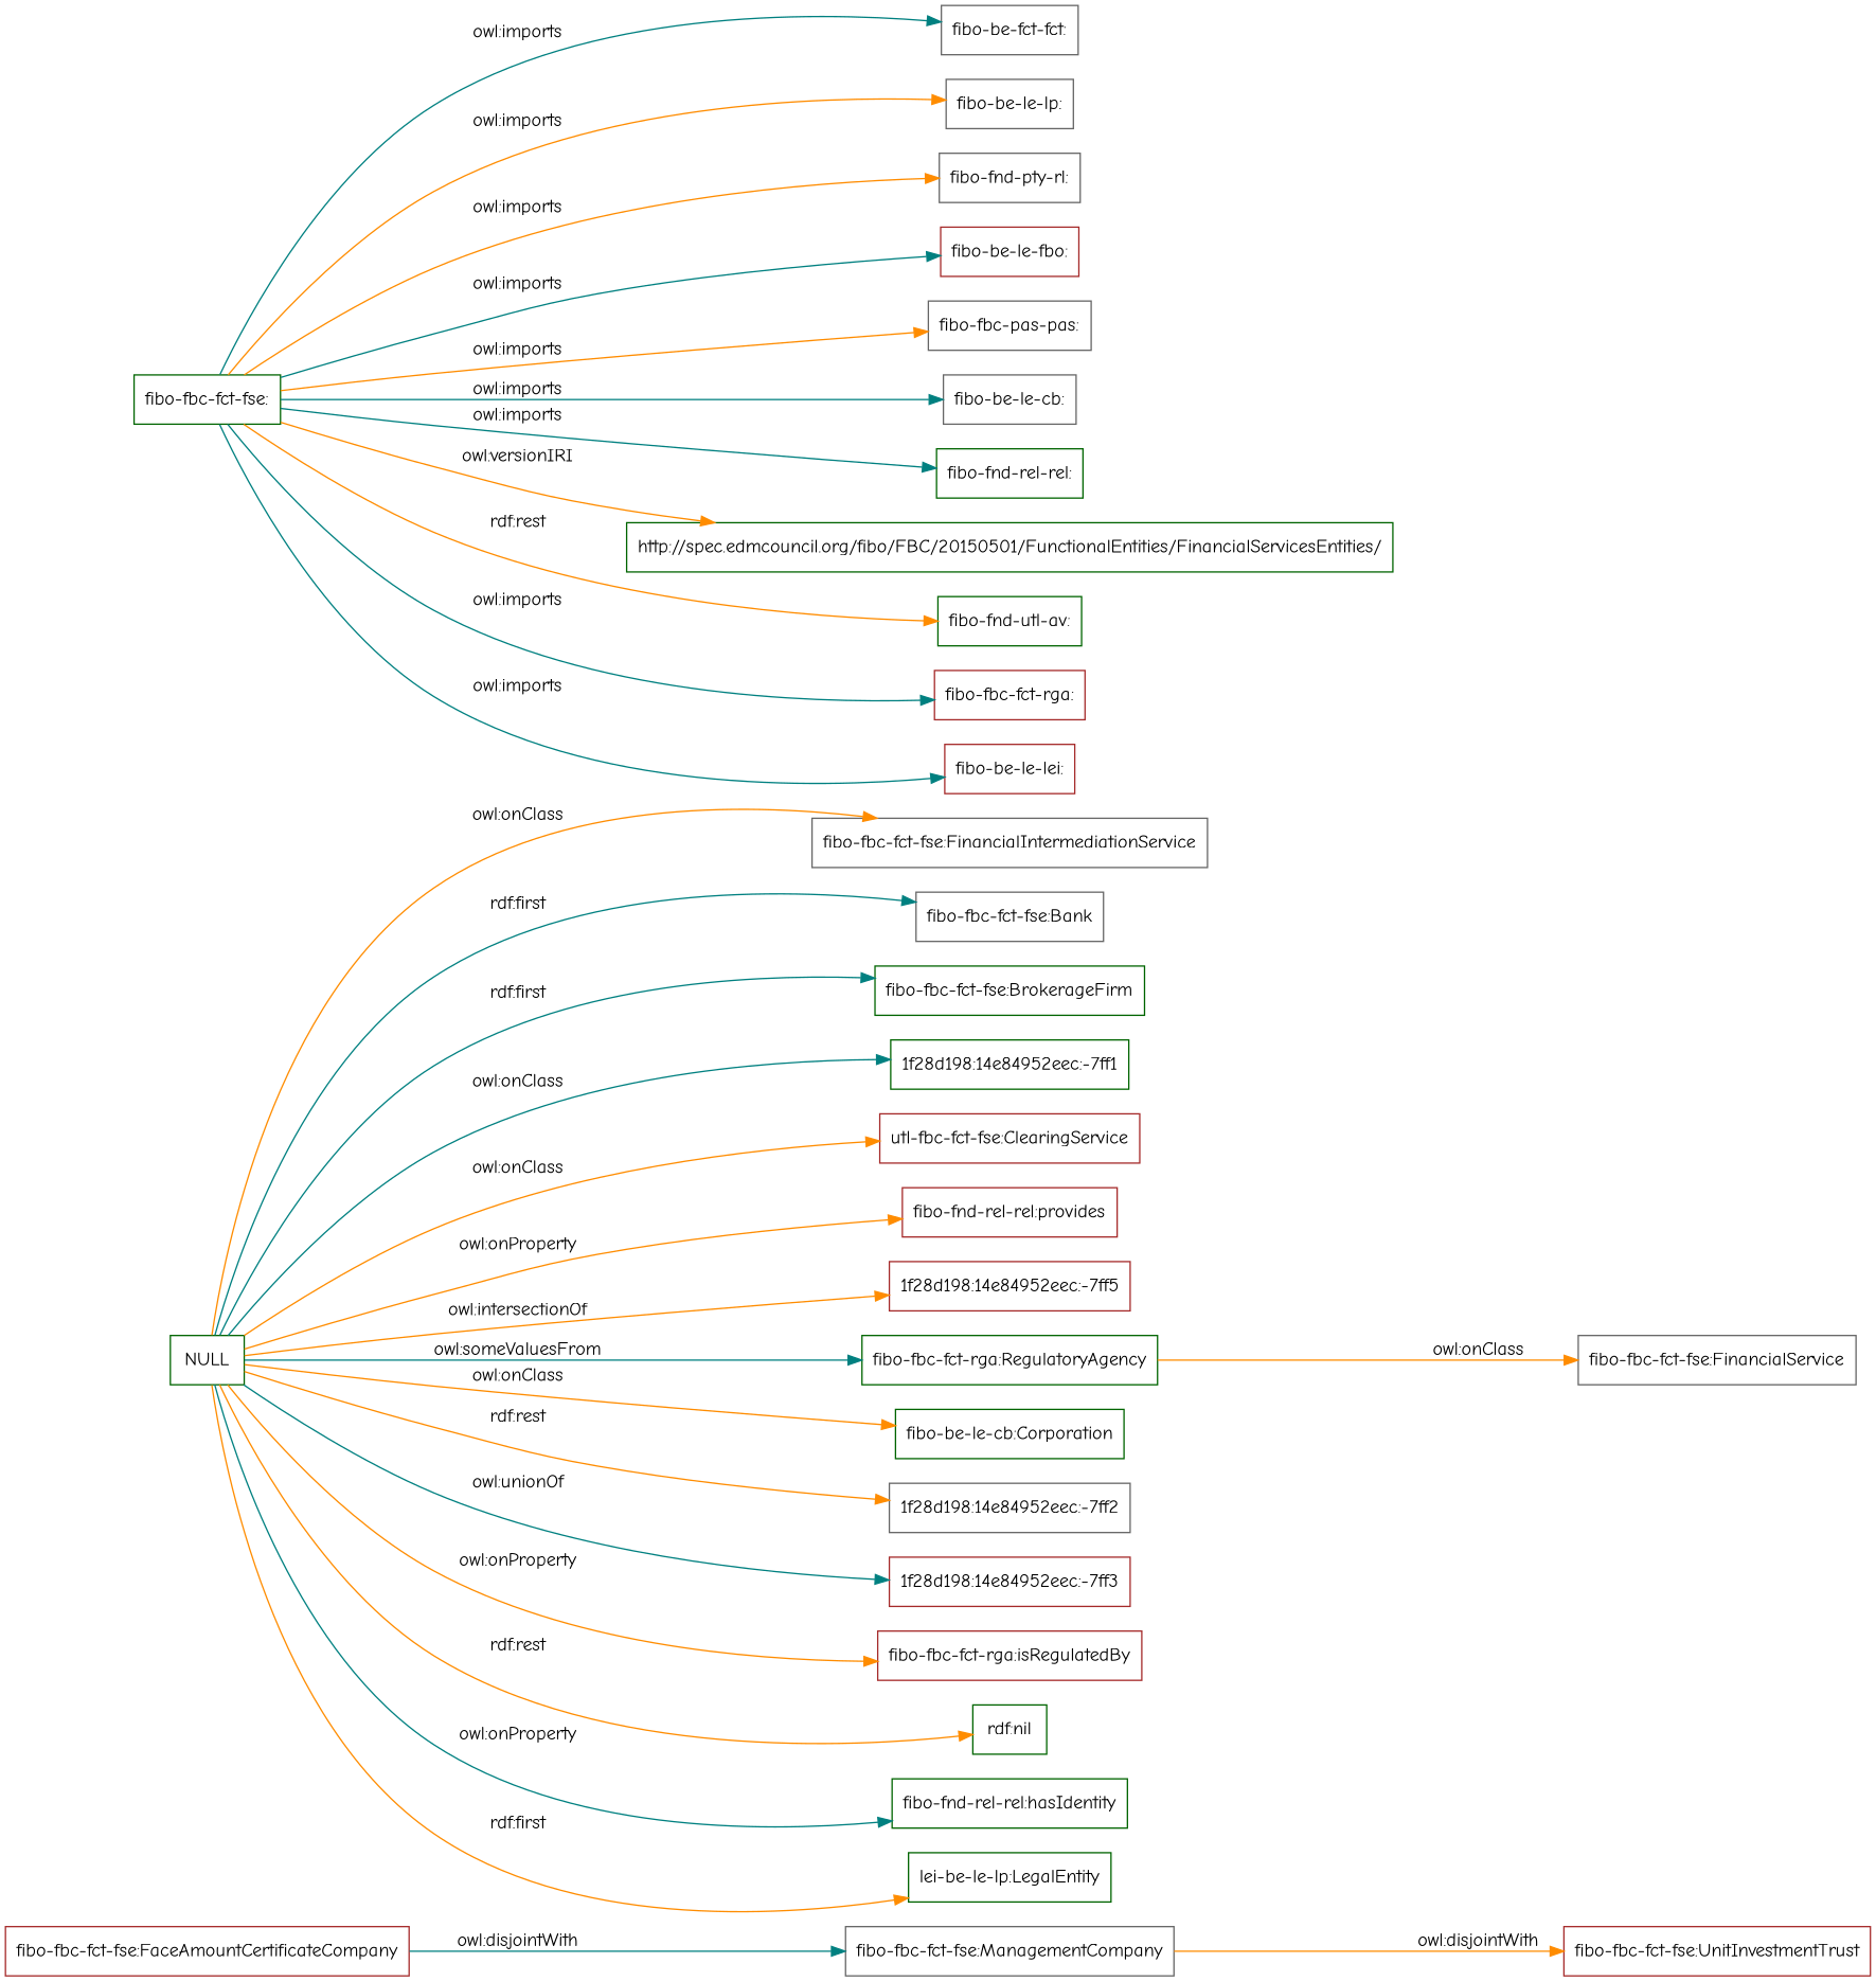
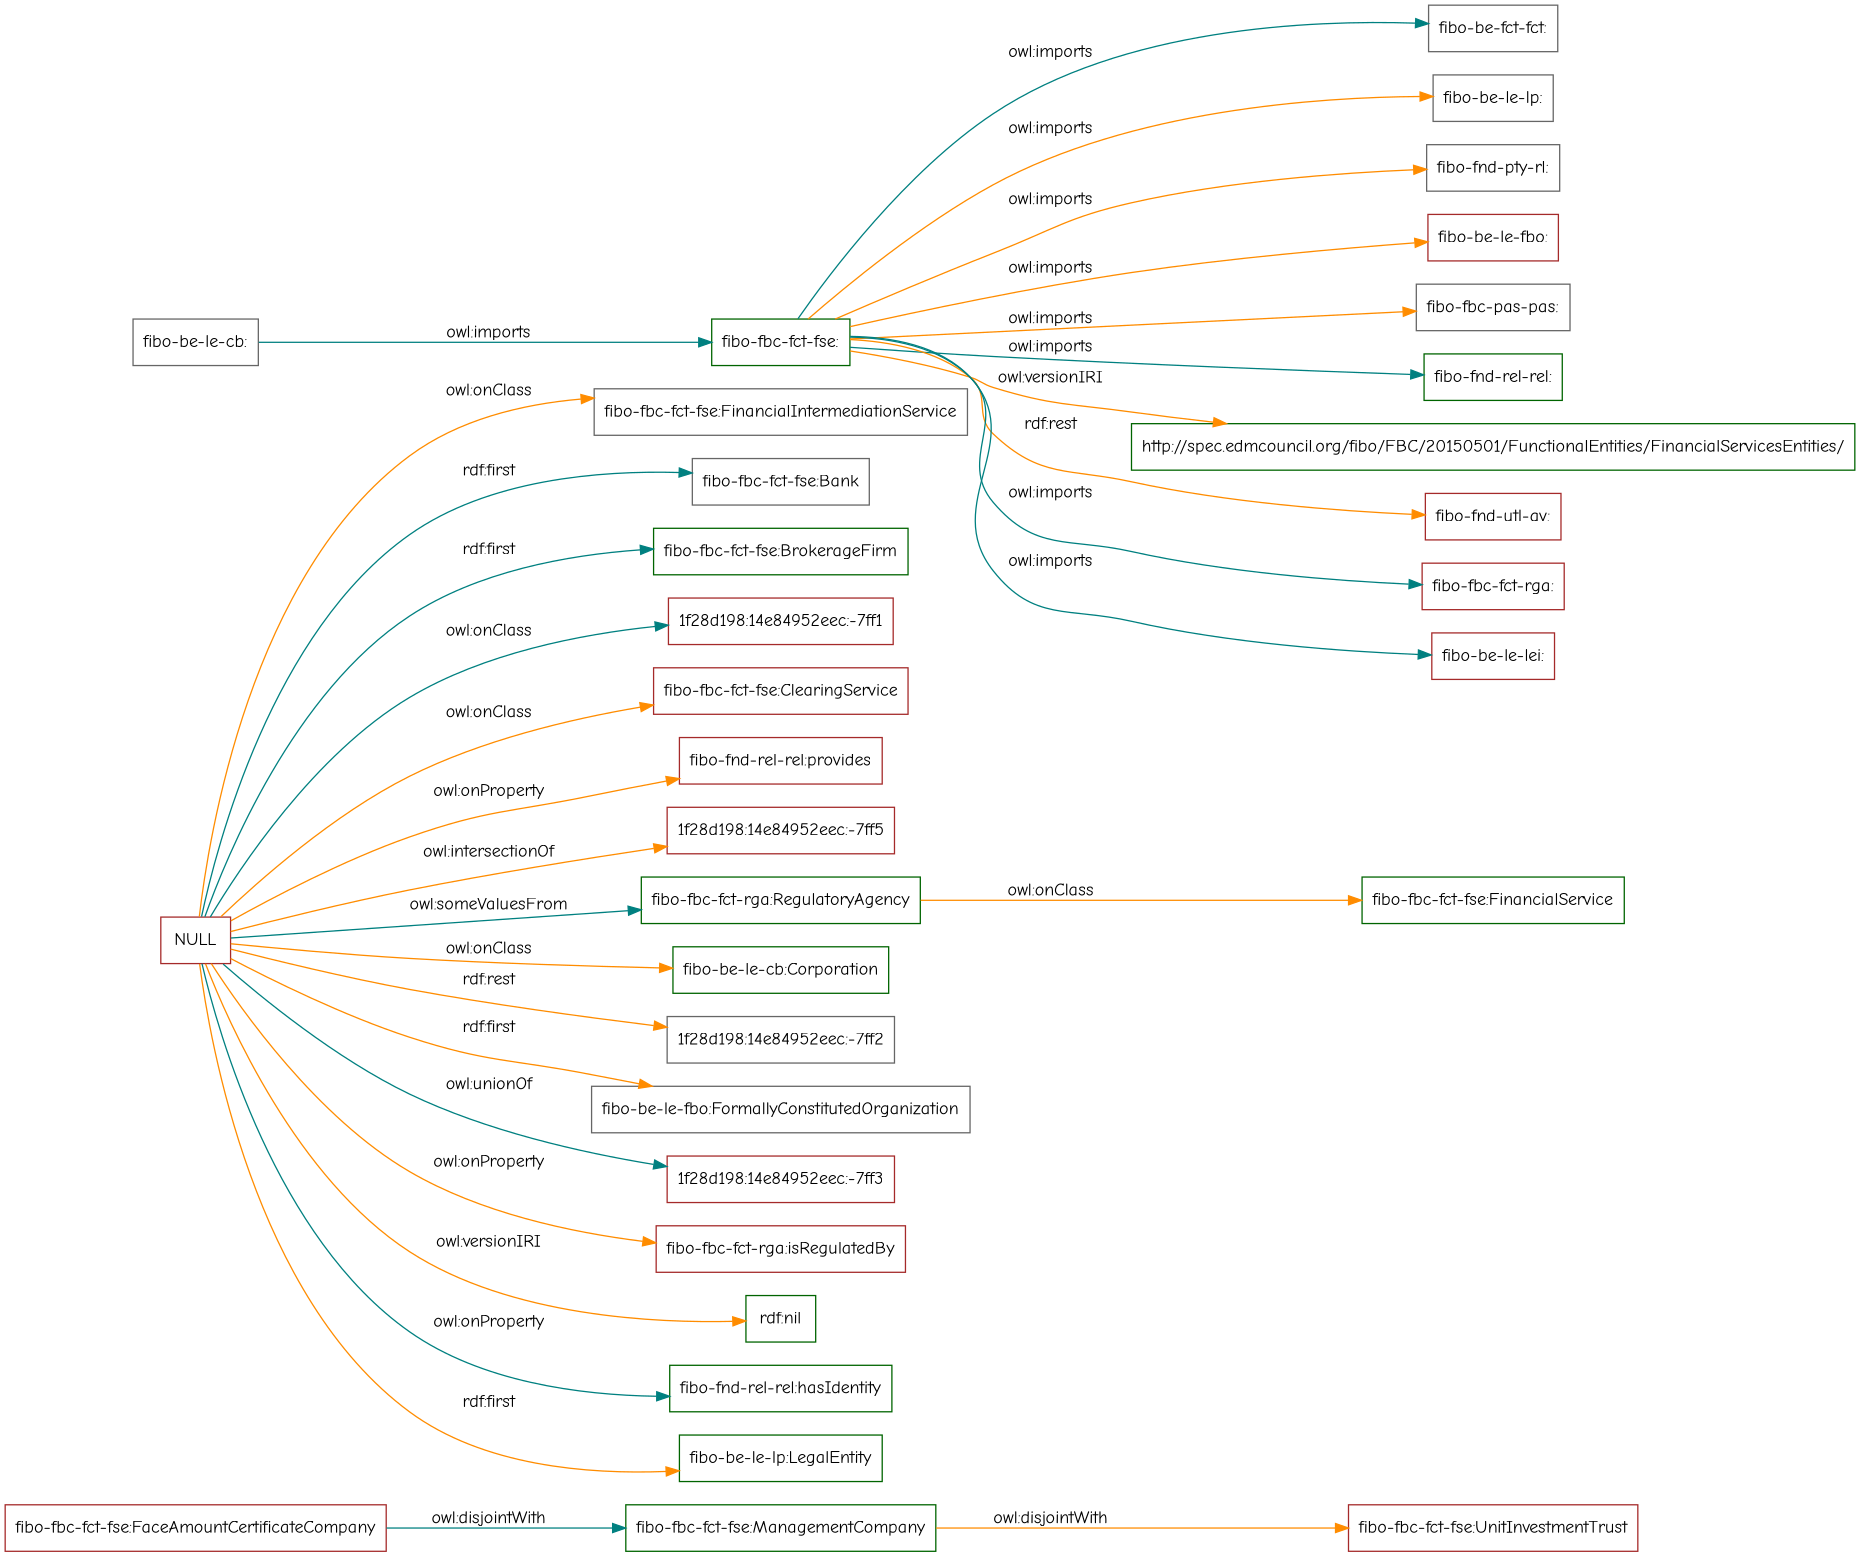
  digraph {
    fontname="Comic Neue"
    rankdir=LR
    node [color=brown fontname="Comic Neue" shape=rectangle]
    edge [color=darkorange fontname="Comic Neue"]
-   "fibo-fbc-fct-fse:ManagementCompany" [color=gray40]
+   "fibo-fbc-fct-fse:ManagementCompany" [color=darkgreen]
    "fibo-fbc-fct-fse:FaceAmountCertificateCompany"
    "fibo-fbc-fct-fse:UnitInvestmentTrust"
    "fibo-fbc-fct-fse:FinancialIntermediationService" [color=gray40]
-   NULL [color=darkgreen]
+   NULL
    "fibo-fbc-fct-fse:Bank" [color=gray40]
    "fibo-fbc-fct-fse:BrokerageFirm" [color=darkgreen]
-   "1f28d198:14e84952eec:-7ff1" [color=darkgreen]
-   "fibo-fbc-fct-fse:ClearingService" [label="utl-fbc-fct-fse:ClearingService"]
+   "1f28d198:14e84952eec:-7ff1"
+   "fibo-fbc-fct-fse:ClearingService"
    "fibo-fnd-rel-rel:provides"
    "1f28d198:14e84952eec:-7ff5"
    "fibo-fbc-fct-rga:RegulatoryAgency" [color=darkgreen]
    "fibo-be-le-cb:Corporation" [color=darkgreen]
    "1f28d198:14e84952eec:-7ff2" [color=gray40]
+   "fibo-be-le-fbo:FormallyConstitutedOrganization" [color=gray40]
    "1f28d198:14e84952eec:-7ff3"
    "fibo-fbc-fct-rga:isRegulatedBy"
    "rdf:nil" [color=darkgreen]
    "fibo-fnd-rel-rel:hasIdentity" [color=darkgreen]
-   "fibo-be-le-lp:LegalEntity" [color=darkgreen label="lei-be-le-lp:LegalEntity"]
-   "fibo-fbc-fct-fse:FinancialService" [color=gray40]
+   "fibo-be-le-lp:LegalEntity" [color=darkgreen]
+   "fibo-fbc-fct-fse:FinancialService" [color=darkgreen]
    "fibo-fbc-fct-fse:" [color=darkgreen]
    "fibo-be-fct-fct:" [color=gray40]
    "fibo-be-le-lp:" [color=gray40]
    "fibo-fnd-pty-rl:" [color=gray40]
    "fibo-be-le-fbo:"
    "fibo-fbc-pas-pas:" [color=gray40]
    "fibo-be-le-cb:" [color=gray40]
    "fibo-fnd-rel-rel:" [color=darkgreen]
    "http://spec.edmcouncil.org/fibo/FBC/20150501/FunctionalEntities/FinancialServicesEntities/" [color=darkgreen]
-   "fibo-fnd-utl-av:" [color=darkgreen]
+   "fibo-fnd-utl-av:"
    "fibo-fbc-fct-rga:"
    "fibo-be-le-lei:"
    "fibo-fbc-fct-fse:ManagementCompany" -> "fibo-fbc-fct-fse:UnitInvestmentTrust" [label="owl:disjointWith"]
    "fibo-fbc-fct-fse:FaceAmountCertificateCompany" -> "fibo-fbc-fct-fse:ManagementCompany" [color=teal label="owl:disjointWith"]
    NULL -> "fibo-fbc-fct-fse:FinancialIntermediationService" [label="owl:onClass"]
    NULL -> "fibo-fbc-fct-fse:Bank" [color=teal label="rdf:first"]
    NULL -> "fibo-fbc-fct-fse:BrokerageFirm" [color=teal label="rdf:first"]
    NULL -> "1f28d198:14e84952eec:-7ff1" [color=teal label="owl:onClass"]
    NULL -> "fibo-fbc-fct-fse:ClearingService" [label="owl:onClass"]
    NULL -> "fibo-fnd-rel-rel:provides" [label="owl:onProperty"]
    NULL -> "1f28d198:14e84952eec:-7ff5" [label="owl:intersectionOf"]
    NULL -> "fibo-fbc-fct-rga:RegulatoryAgency" [color=teal label="owl:someValuesFrom"]
    NULL -> "fibo-be-le-cb:Corporation" [label="owl:onClass"]
    NULL -> "1f28d198:14e84952eec:-7ff2" [label="rdf:rest"]
+   NULL -> "fibo-be-le-fbo:FormallyConstitutedOrganization" [label="rdf:first"]
    NULL -> "1f28d198:14e84952eec:-7ff3" [color=teal label="owl:unionOf"]
    NULL -> "fibo-fbc-fct-rga:isRegulatedBy" [label="owl:onProperty"]
-   NULL -> "rdf:nil" [label="rdf:rest"]
+   NULL -> "rdf:nil" [label="owl:versionIRI"]
    NULL -> "fibo-fnd-rel-rel:hasIdentity" [color=teal label="owl:onProperty"]
    NULL -> "fibo-be-le-lp:LegalEntity" [label="rdf:first"]
    "fibo-fbc-fct-rga:RegulatoryAgency" -> "fibo-fbc-fct-fse:FinancialService" [label="owl:onClass"]
    "fibo-fbc-fct-fse:" -> "fibo-be-fct-fct:" [color=teal label="owl:imports"]
    "fibo-fbc-fct-fse:" -> "fibo-be-le-lp:" [label="owl:imports"]
    "fibo-fbc-fct-fse:" -> "fibo-fnd-pty-rl:" [label="owl:imports"]
-   "fibo-fbc-fct-fse:" -> "fibo-be-le-fbo:" [color=teal label="owl:imports"]
+   "fibo-fbc-fct-fse:" -> "fibo-be-le-fbo:" [label="owl:imports"]
    "fibo-fbc-fct-fse:" -> "fibo-fbc-pas-pas:" [label="owl:imports"]
-   "fibo-fbc-fct-fse:" -> "fibo-be-le-cb:" [color=teal label="owl:imports"]
+   "fibo-be-le-cb:" -> "fibo-fbc-fct-fse:" [color=teal label="owl:imports"]
    "fibo-fbc-fct-fse:" -> "fibo-fnd-rel-rel:" [color=teal label="owl:imports"]
    "fibo-fbc-fct-fse:" -> "http://spec.edmcouncil.org/fibo/FBC/20150501/FunctionalEntities/FinancialServicesEntities/" [label="owl:versionIRI"]
    "fibo-fbc-fct-fse:" -> "fibo-fnd-utl-av:" [label="rdf:rest"]
    "fibo-fbc-fct-fse:" -> "fibo-fbc-fct-rga:" [color=teal label="owl:imports"]
    "fibo-fbc-fct-fse:" -> "fibo-be-le-lei:" [color=teal label="owl:imports"]
  }
